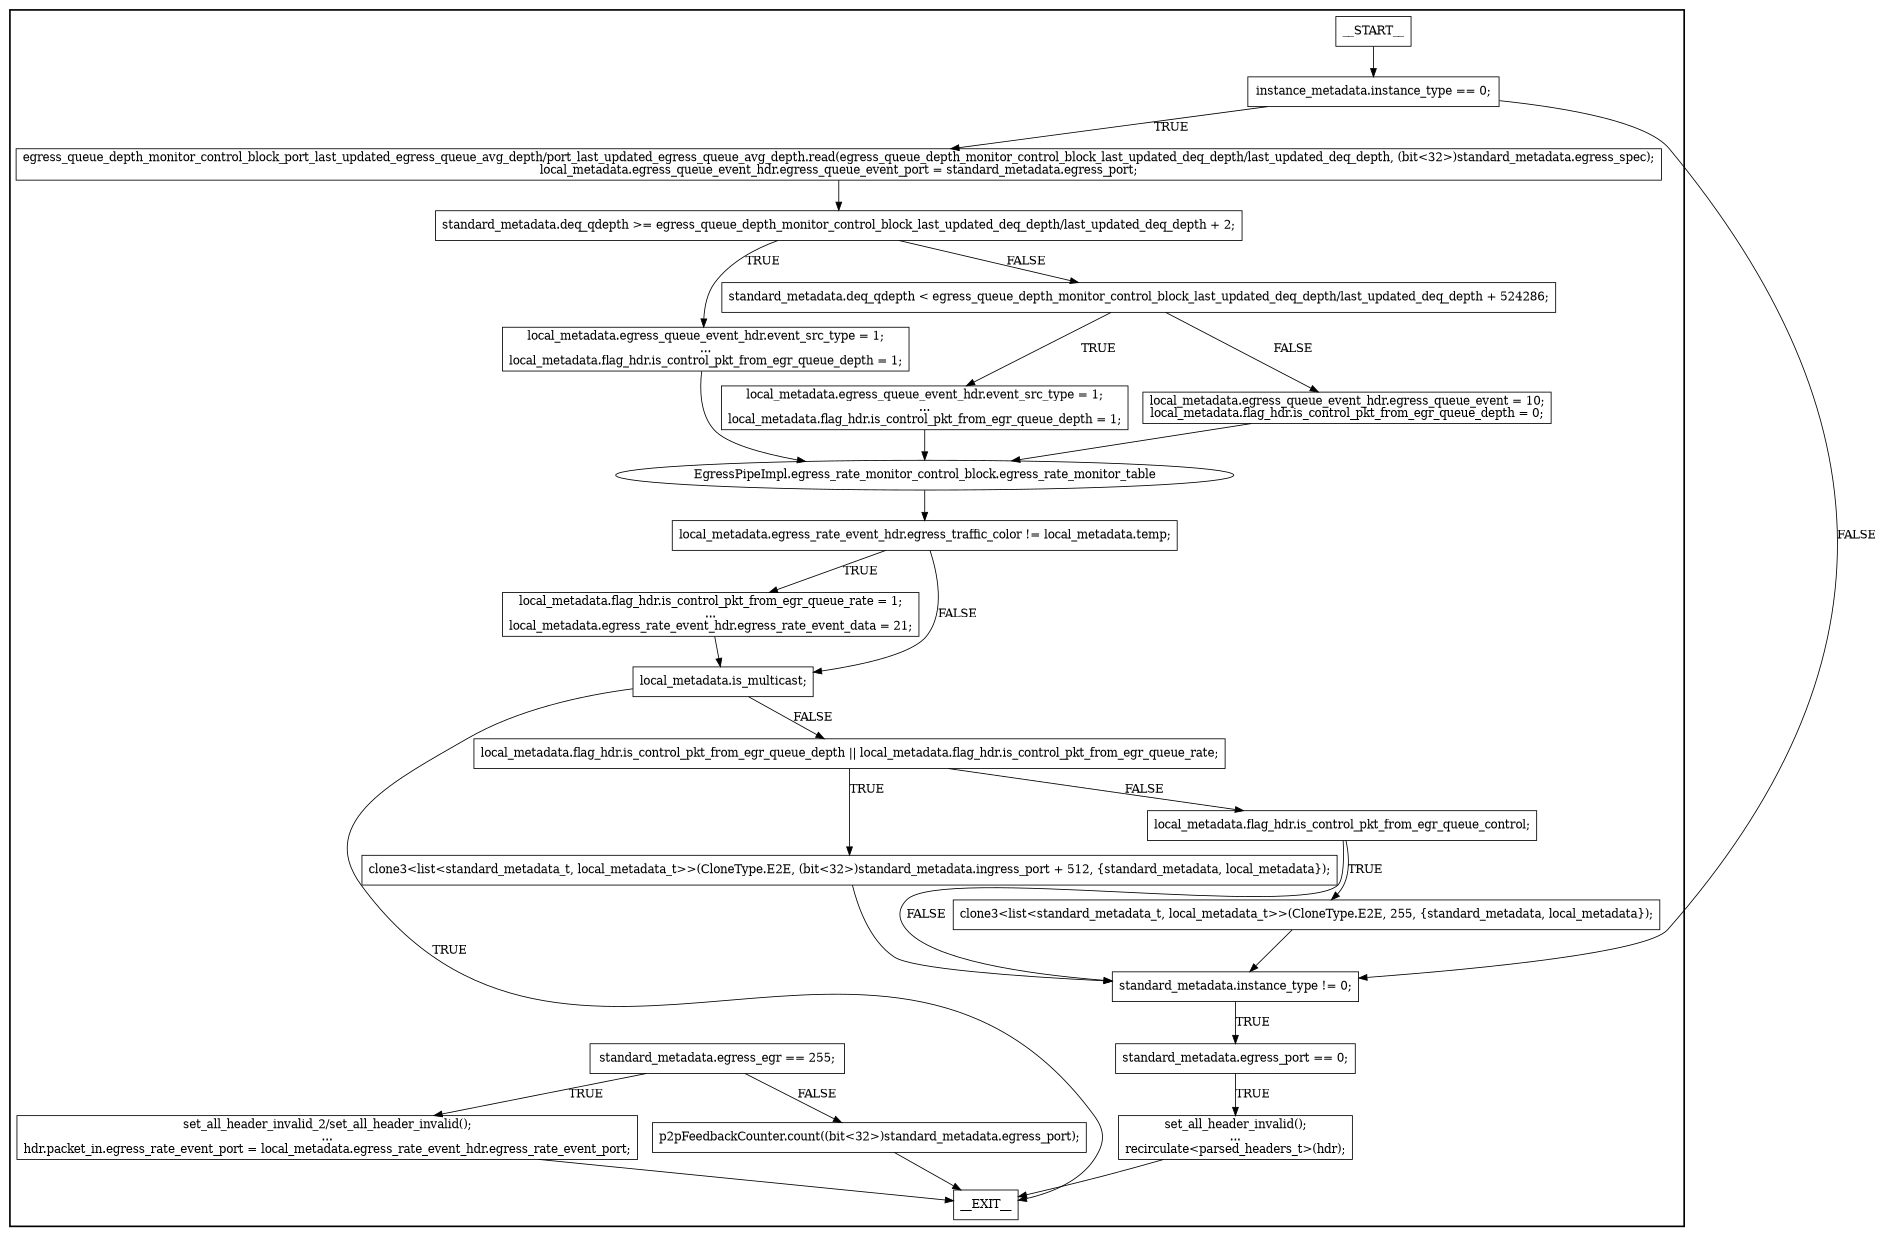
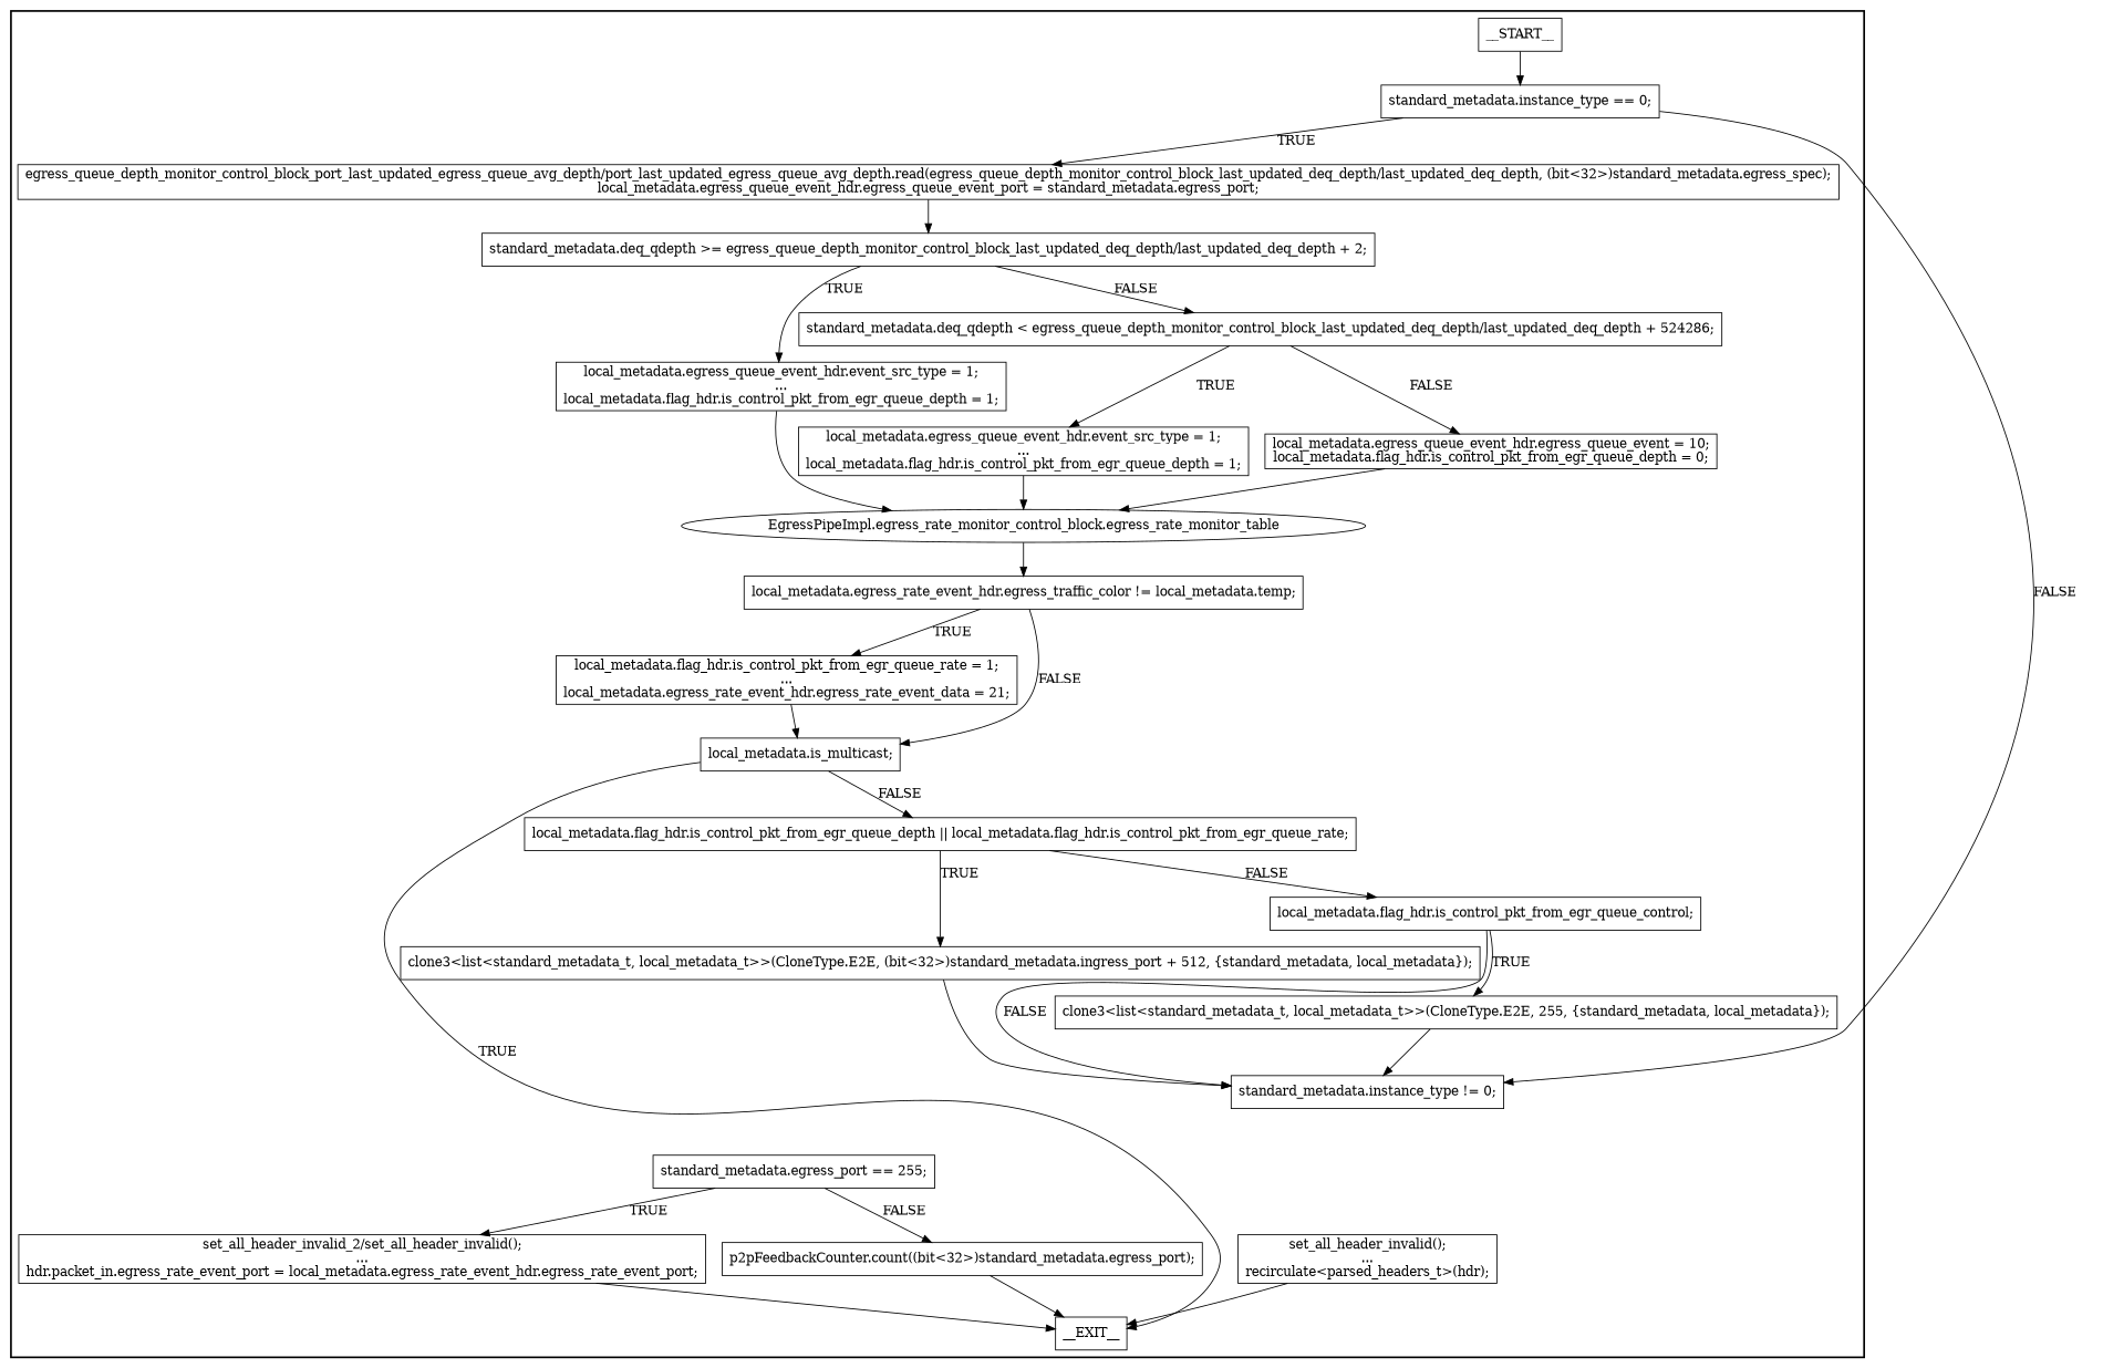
  digraph {
    node [shape=rectangle style=solid]
    n1 [label=__START__]
-   n2 [label="instance_metadata.instance_type == 0;"]
+   n2 [label="standard_metadata.instance_type == 0;"]
    n3 [label=__EXIT__]
    n4 [label="egress_queue_depth_monitor_control_block_port_last_updated_egress_queue_avg_depth/port_last_updated_egress_queue_avg_depth.read(egress_queue_depth_monitor_control_block_last_updated_deq_depth/last_updated_deq_depth, (bit<32>)standard_metadata.egress_spec);\nlocal_metadata.egress_queue_event_hdr.egress_queue_event_port = standard_metadata.egress_port;"]
    n5 [label="standard_metadata.instance_type != 0;"]
    n6 [label="standard_metadata.deq_qdepth >= egress_queue_depth_monitor_control_block_last_updated_deq_depth/last_updated_deq_depth + 2;"]
    n7 [label="local_metadata.egress_queue_event_hdr.event_src_type = 1;\n...\nlocal_metadata.flag_hdr.is_control_pkt_from_egr_queue_depth = 1;"]
    n8 [label="standard_metadata.deq_qdepth < egress_queue_depth_monitor_control_block_last_updated_deq_depth/last_updated_deq_depth + 524286;"]
    n9 [label="EgressPipeImpl.egress_rate_monitor_control_block.egress_rate_monitor_table" shape=ellipse]
    n10 [label="local_metadata.egress_queue_event_hdr.event_src_type = 1;\n...\nlocal_metadata.flag_hdr.is_control_pkt_from_egr_queue_depth = 1;"]
    n11 [label="local_metadata.egress_queue_event_hdr.egress_queue_event = 10;\nlocal_metadata.flag_hdr.is_control_pkt_from_egr_queue_depth = 0;"]
    n12 [label="local_metadata.egress_rate_event_hdr.egress_traffic_color != local_metadata.temp;"]
    n13 [label="local_metadata.flag_hdr.is_control_pkt_from_egr_queue_rate = 1;\n...\nlocal_metadata.egress_rate_event_hdr.egress_rate_event_data = 21;"]
    n14 [label="local_metadata.is_multicast;"]
    n15 [label="local_metadata.flag_hdr.is_control_pkt_from_egr_queue_depth || local_metadata.flag_hdr.is_control_pkt_from_egr_queue_rate;"]
    n16 [label="clone3<list<standard_metadata_t, local_metadata_t>>(CloneType.E2E, (bit<32>)standard_metadata.ingress_port + 512, {standard_metadata, local_metadata});"]
    n17 [label="local_metadata.flag_hdr.is_control_pkt_from_egr_queue_control;"]
    n18 [label="clone3<list<standard_metadata_t, local_metadata_t>>(CloneType.E2E, 255, {standard_metadata, local_metadata});"]
-   n19 [label="standard_metadata.egress_port == 0;"]
    n20 [label="set_all_header_invalid();\n...\nrecirculate<parsed_headers_t>(hdr);"]
-   n21 [label="standard_metadata.egress_egr == 255;"]
+   n21 [label="standard_metadata.egress_port == 255;"]
    n22 [label="set_all_header_invalid_2/set_all_header_invalid();\n...\nhdr.packet_in.egress_rate_event_port = local_metadata.egress_rate_event_hdr.egress_rate_event_port;"]
    n23 [label="p2pFeedbackCounter.count((bit<32>)standard_metadata.egress_port);"]
    subgraph cluster_1 {
      labeljust=r
      style=bold
      n1
      n2
      n3
      n4
      n5
      n6
      n7
      n8
      n9
      n10
      n11
      n12
      n13
      n14
      n15
      n16
      n17
      n18
-     n19
      n20
      n21
      n22
      n23
    }
    n1 -> n2
    n2 -> n4 [label=TRUE]
    n2 -> n5 [label=FALSE]
    n4 -> n6
-   n5 -> n19 [label=TRUE]
    n6 -> n7 [label=TRUE]
    n6 -> n8 [label=FALSE]
    n7 -> n9
    n8 -> n10 [label=TRUE]
    n8 -> n11 [label=FALSE]
    n9 -> n12
    n10 -> n9
    n11 -> n9
    n12 -> n13 [label=TRUE]
    n12 -> n14 [label=FALSE]
    n13 -> n14
    n14 -> n3 [label=TRUE]
    n14 -> n15 [label=FALSE]
    n15 -> n16 [label=TRUE]
    n15 -> n17 [label=FALSE]
    n16 -> n5
    n17 -> n5 [label=FALSE]
    n17 -> n18 [label=TRUE]
    n18 -> n5
-   n19 -> n20 [label=TRUE]
    n20 -> n3
    n21 -> n22 [label=TRUE]
    n21 -> n23 [label=FALSE]
    n22 -> n3
    n23 -> n3
  }
